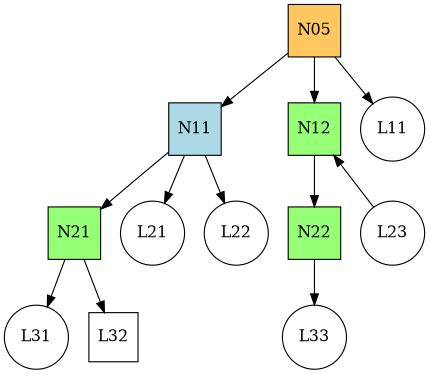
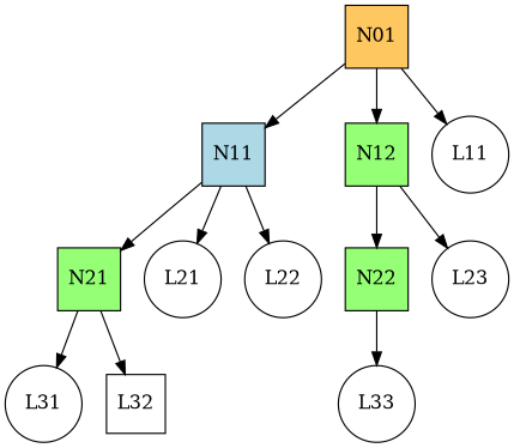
  digraph {
    node [fillcolor="#FFFFFF" shape=square style=filled]
-   N01 [fillcolor="#FFC760" label=N05]
+   N01 [fillcolor="#FFC760"]
    N11 [fillcolor="#ADD8E6"]
    N12 [fillcolor="#95FF76"]
    L11 [shape=circle]
    N21 [fillcolor="#95FF76"]
    N22 [fillcolor="#95FF76"]
    L21 [shape=circle]
    L22 [shape=circle]
    L23 [shape=circle]
    L31 [shape=circle]
    L32
    L33 [shape=circle]
    subgraph sub_1 {
      rank=same
      N01
    }
    subgraph sub_2 {
      rank=same
      N11
      N12
      L11
    }
    subgraph sub_3 {
      rank=same
      N21
      N22
      L21
      L22
      L23
    }
    subgraph sub_4 {
      rank=same
      L31
      L32
      L33
    }
    N01 -> N11
    N01 -> N12
    N01 -> L11
    N11 -> N21
    N11 -> L21
    N11 -> L22
    N12 -> N22
-   L23 -> N12
+   N12 -> L23
    N21 -> L31
    N21 -> L32
    N22 -> L33
  }
